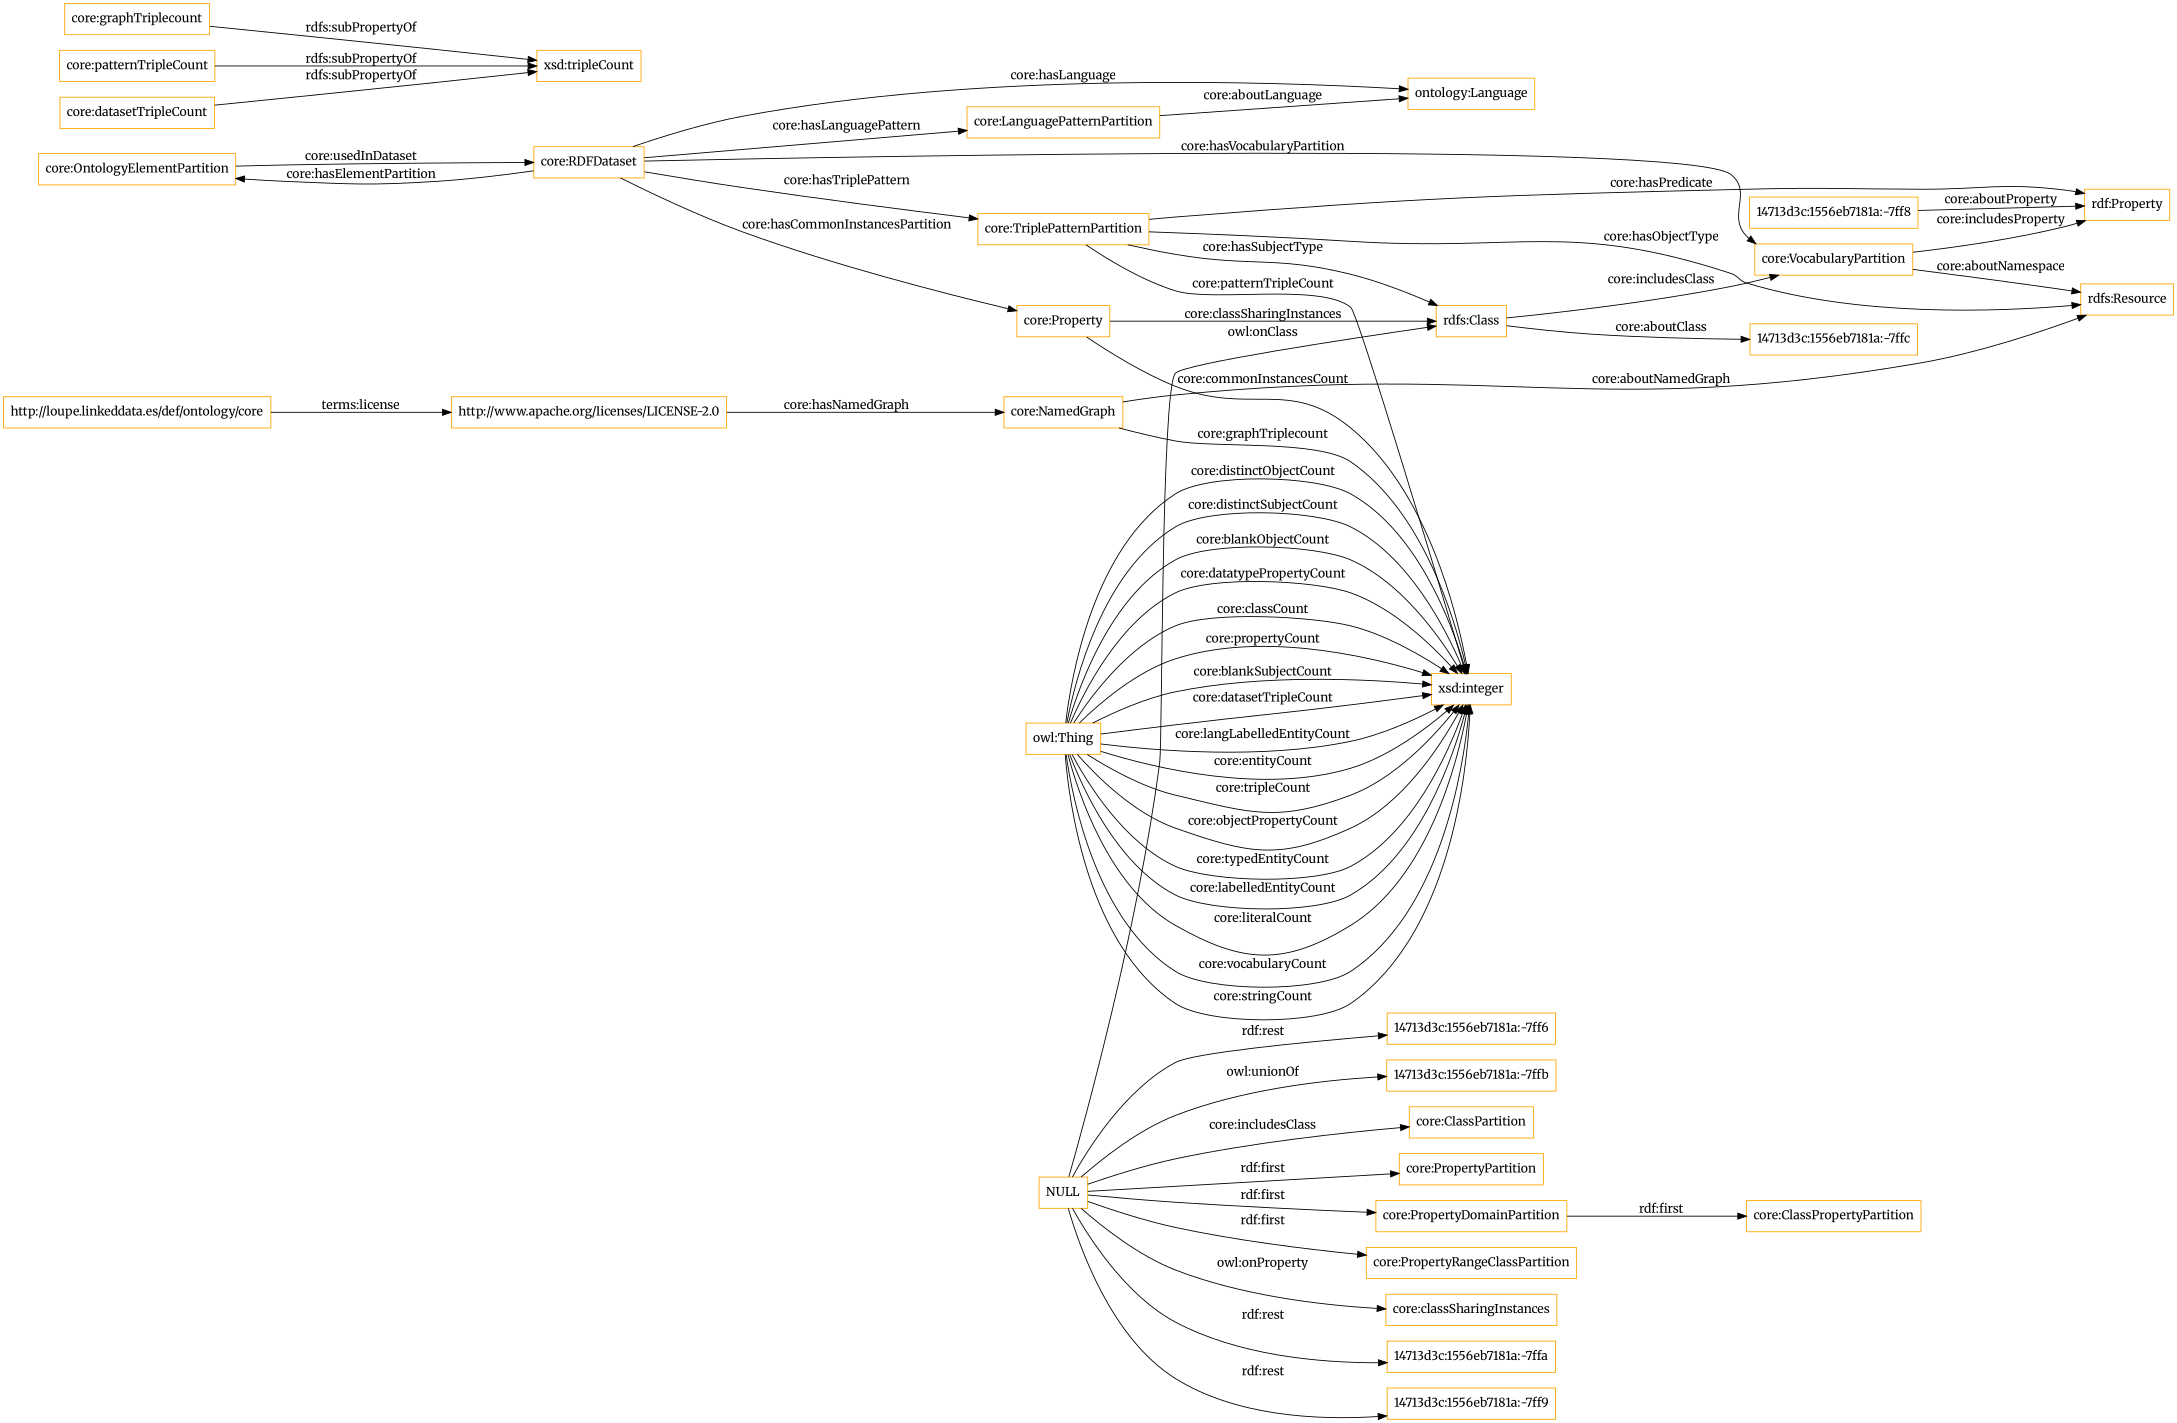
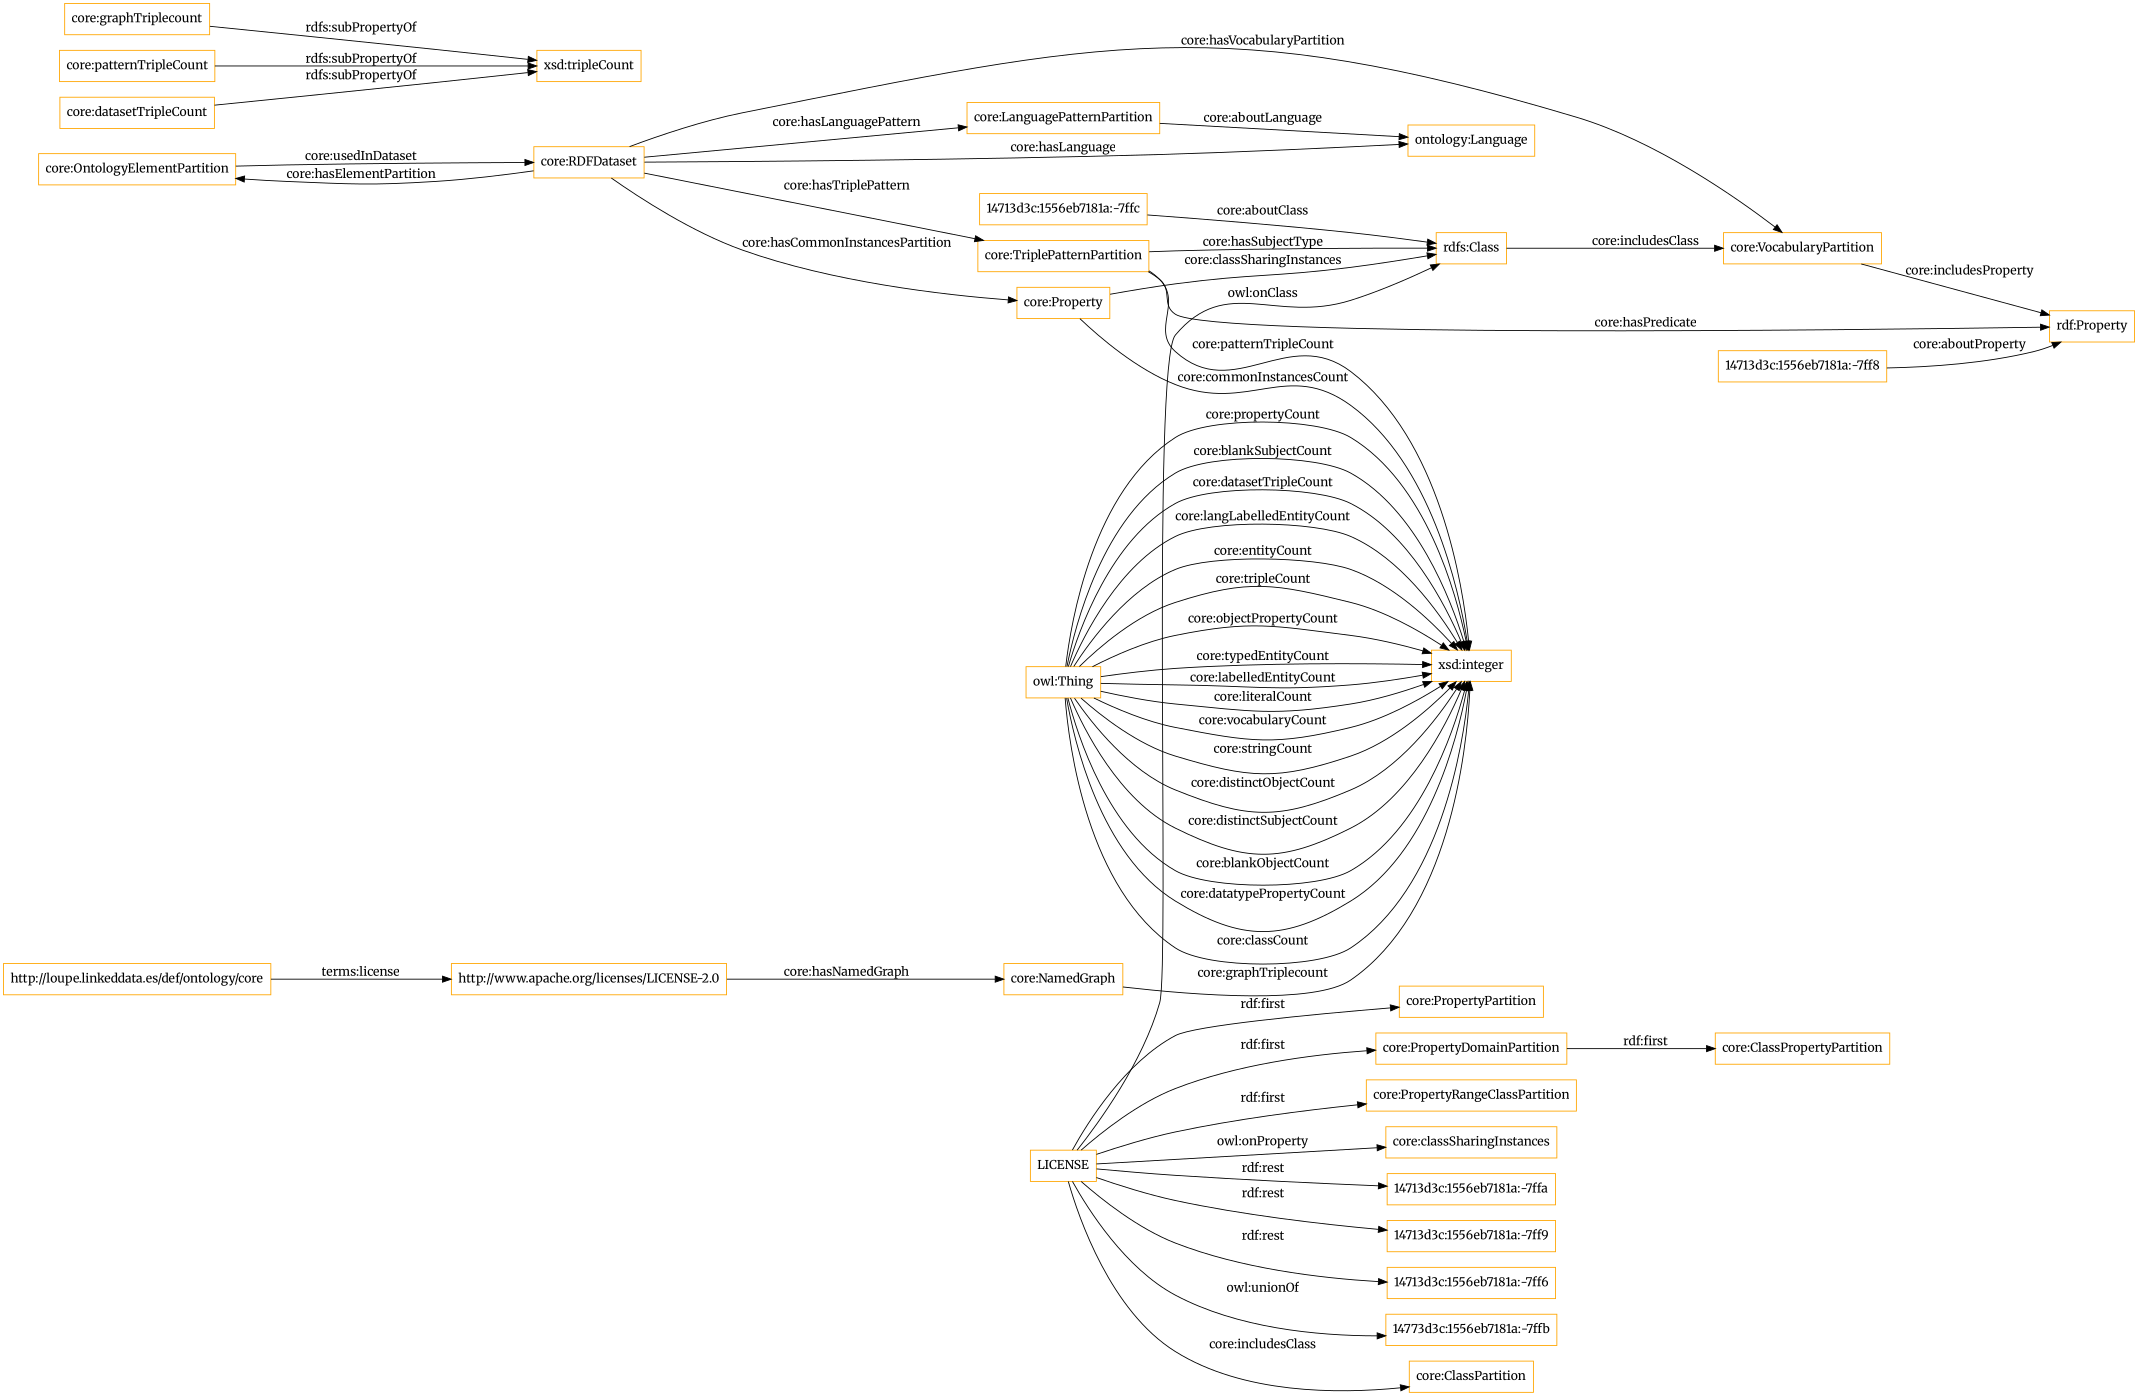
  digraph {
    fontname=Merriweather
    rankdir=LR
    node [color=orange fontname=Merriweather shape=rectangle]
    edge [fontname=Merriweather]
    "core:OntologyElementPartition"
    "core:RDFDataset"
    n3 [label="core:Property"]
    "core:LanguagePatternPartition"
    "ontology:Language"
    "core:TriplePatternPartition"
    "core:VocabularyPartition"
    "14713d3c:1556eb7181a:-7ffc"
    "rdfs:Class"
    "xsd:integer"
    "14713d3c:1556eb7181a:-7ff8"
    "rdf:Property"
    "core:NamedGraph"
-   "rdfs:Resource"
    n15 [label="xsd:tripleCount"]
    "core:graphTriplecount"
    "core:patternTripleCount"
-   NULL
+   NULL [label=LICENSE]
    "core:ClassPartition"
    "core:PropertyPartition"
    "core:PropertyDomainPartition"
    "core:PropertyRangeClassPartition"
    "core:classSharingInstances"
    "14713d3c:1556eb7181a:-7ffa"
    "14713d3c:1556eb7181a:-7ff9"
    "14713d3c:1556eb7181a:-7ff6"
-   "14713d3c:1556eb7181a:-7ffb"
+   "14713d3c:1556eb7181a:-7ffb" [label="14773d3c:1556eb7181a:-7ffb"]
    "core:ClassPropertyPartition"
    "core:datasetTripleCount"
    "http://loupe.linkeddata.es/def/ontology/core"
    "http://www.apache.org/licenses/LICENSE-2.0"
    "owl:Thing"
    "core:OntologyElementPartition" -> "core:RDFDataset" [label="core:usedInDataset"]
    "core:RDFDataset" -> "core:OntologyElementPartition" [label="core:hasElementPartition"]
    "core:RDFDataset" -> n3 [label="core:hasCommonInstancesPartition"]
    "core:RDFDataset" -> "core:LanguagePatternPartition" [label="core:hasLanguagePattern"]
    "core:RDFDataset" -> "ontology:Language" [label="core:hasLanguage"]
    "core:RDFDataset" -> "core:TriplePatternPartition" [label="core:hasTriplePattern"]
    "core:RDFDataset" -> "core:VocabularyPartition" [label="core:hasVocabularyPartition"]
    n3 -> "rdfs:Class" [label="core:classSharingInstances"]
    n3 -> "xsd:integer" [label="core:commonInstancesCount"]
    "core:LanguagePatternPartition" -> "ontology:Language" [label="core:aboutLanguage"]
    "core:TriplePatternPartition" -> "rdfs:Class" [label="core:hasSubjectType"]
    "core:TriplePatternPartition" -> "xsd:integer" [label="core:patternTripleCount"]
    "core:TriplePatternPartition" -> "rdf:Property" [label="core:hasPredicate"]
-   "core:TriplePatternPartition" -> "rdfs:Resource" [label="core:hasObjectType"]
    "core:VocabularyPartition" -> "rdf:Property" [label="core:includesProperty"]
-   "core:VocabularyPartition" -> "rdfs:Resource" [label="core:aboutNamespace"]
-   "rdfs:Class" -> "14713d3c:1556eb7181a:-7ffc" [label="core:aboutClass"]
+   "14713d3c:1556eb7181a:-7ffc" -> "rdfs:Class" [label="core:aboutClass"]
    "rdfs:Class" -> "core:VocabularyPartition" [label="core:includesClass"]
    "14713d3c:1556eb7181a:-7ff8" -> "rdf:Property" [label="core:aboutProperty"]
    "core:NamedGraph" -> "xsd:integer" [label="core:graphTriplecount"]
-   "core:NamedGraph" -> "rdfs:Resource" [label="core:aboutNamedGraph"]
    "core:graphTriplecount" -> n15 [label="rdfs:subPropertyOf"]
    "core:patternTripleCount" -> n15 [label="rdfs:subPropertyOf"]
    NULL -> "rdfs:Class" [label="owl:onClass"]
    NULL -> "core:ClassPartition" [label="core:includesClass"]
    NULL -> "core:PropertyPartition" [label="rdf:first"]
    NULL -> "core:PropertyDomainPartition" [label="rdf:first"]
    NULL -> "core:PropertyRangeClassPartition" [label="rdf:first"]
    NULL -> "core:classSharingInstances" [label="owl:onProperty"]
    NULL -> "14713d3c:1556eb7181a:-7ffa" [label="rdf:rest"]
    NULL -> "14713d3c:1556eb7181a:-7ff9" [label="rdf:rest"]
    NULL -> "14713d3c:1556eb7181a:-7ff6" [label="rdf:rest"]
    NULL -> "14713d3c:1556eb7181a:-7ffb" [label="owl:unionOf"]
    "core:PropertyDomainPartition" -> "core:ClassPropertyPartition" [label="rdf:first"]
    "core:datasetTripleCount" -> n15 [label="rdfs:subPropertyOf"]
    "http://loupe.linkeddata.es/def/ontology/core" -> "http://www.apache.org/licenses/LICENSE-2.0" [label="terms:license"]
    "http://www.apache.org/licenses/LICENSE-2.0" -> "core:NamedGraph" [label="core:hasNamedGraph"]
    "owl:Thing" -> "xsd:integer" [label="core:datasetTripleCount"]
    "owl:Thing" -> "xsd:integer" [label="core:langLabelledEntityCount"]
    "owl:Thing" -> "xsd:integer" [label="core:entityCount"]
    "owl:Thing" -> "xsd:integer" [label="core:tripleCount"]
    "owl:Thing" -> "xsd:integer" [label="core:objectPropertyCount"]
    "owl:Thing" -> "xsd:integer" [label="core:typedEntityCount"]
    "owl:Thing" -> "xsd:integer" [label="core:labelledEntityCount"]
    "owl:Thing" -> "xsd:integer" [label="core:literalCount"]
    "owl:Thing" -> "xsd:integer" [label="core:vocabularyCount"]
    "owl:Thing" -> "xsd:integer" [label="core:stringCount"]
    "owl:Thing" -> "xsd:integer" [label="core:distinctObjectCount"]
    "owl:Thing" -> "xsd:integer" [label="core:distinctSubjectCount"]
    "owl:Thing" -> "xsd:integer" [label="core:blankObjectCount"]
    "owl:Thing" -> "xsd:integer" [label="core:datatypePropertyCount"]
    "owl:Thing" -> "xsd:integer" [label="core:classCount"]
    "owl:Thing" -> "xsd:integer" [label="core:propertyCount"]
    "owl:Thing" -> "xsd:integer" [label="core:blankSubjectCount"]
  }
